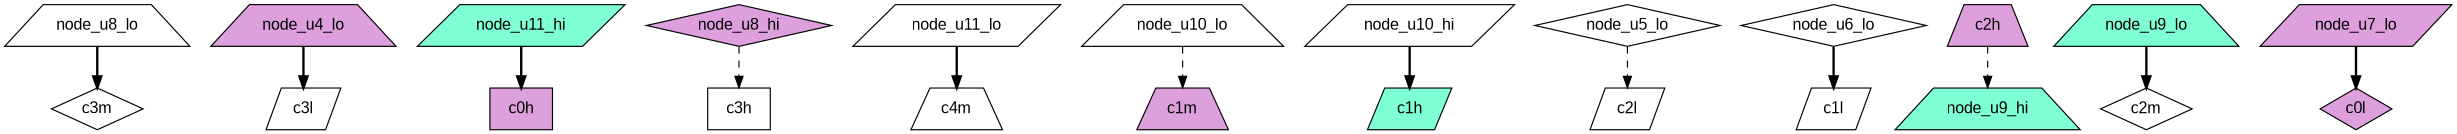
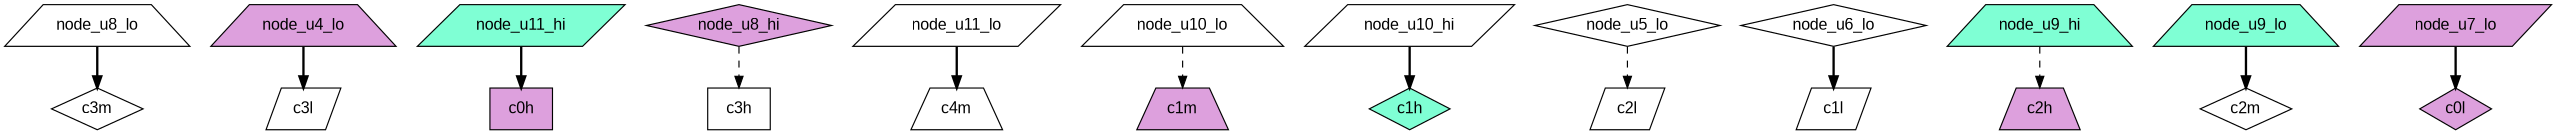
  strict digraph {
    fontname="Liberation Sans"
    node [fillcolor=white fontname="Liberation Sans" shape=trapezium style=filled]
    edge [fontname="Liberation Sans" style=bold weight=1.0]
    c3m [shape=diamond]
    node_u8_lo
    node_u4_lo [fillcolor=plum]
    c3l [shape=parallelogram]
    node_u11_hi [fillcolor=aquamarine shape=parallelogram]
    c0h [fillcolor=plum shape=box]
    node_u8_hi [fillcolor=plum shape=diamond]
    c3h [shape=box]
    node_u11_lo [shape=parallelogram]
    n10 [label=c4m]
    c1m [fillcolor=plum]
    node_u10_lo
    node_u10_hi [shape=parallelogram]
-   c1h [fillcolor=aquamarine shape=parallelogram]
+   c1h [fillcolor=aquamarine shape=diamond]
    node_u5_lo [shape=diamond]
    c2l [shape=parallelogram]
    node_u6_lo [shape=diamond]
    c1l [shape=parallelogram]
    node_u9_hi [fillcolor=aquamarine]
    c2h [fillcolor=plum]
    node_u9_lo [fillcolor=aquamarine]
    c2m [shape=diamond]
    node_u7_lo [fillcolor=plum shape=parallelogram]
    c0l [fillcolor=plum shape=diamond]
    node_u8_lo -> c3m
    node_u4_lo -> c3l
    node_u11_hi -> c0h
    node_u8_hi -> c3h [style=dashed]
    node_u11_lo -> n10
    node_u10_lo -> c1m [style=dashed]
    node_u10_hi -> c1h
    node_u5_lo -> c2l [style=dashed]
    node_u6_lo -> c1l
-   c2h -> node_u9_hi [style=dashed]
+   node_u9_hi -> c2h [style=dashed]
    node_u9_lo -> c2m
    node_u7_lo -> c0l
  }
